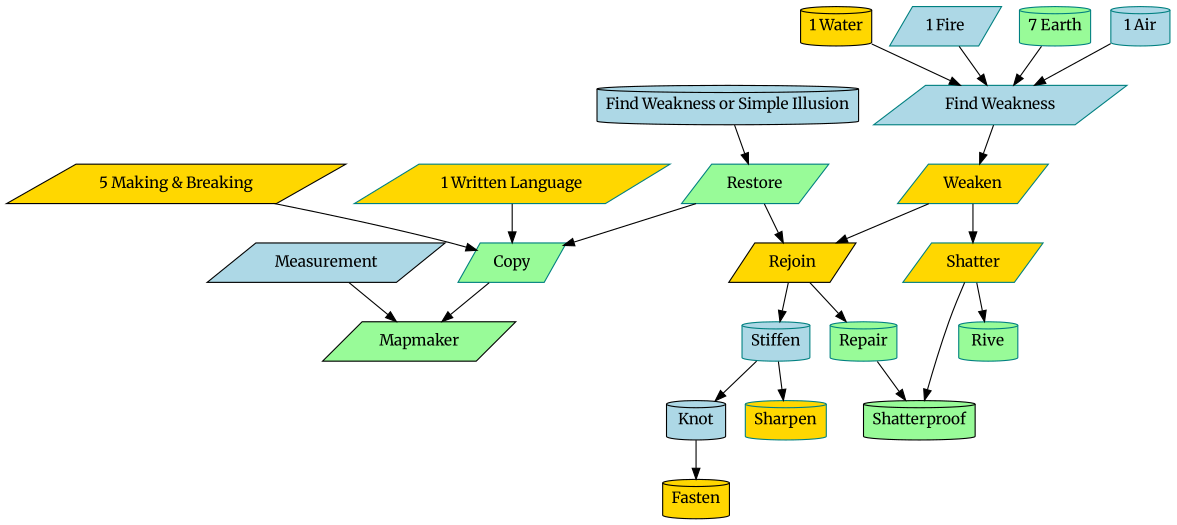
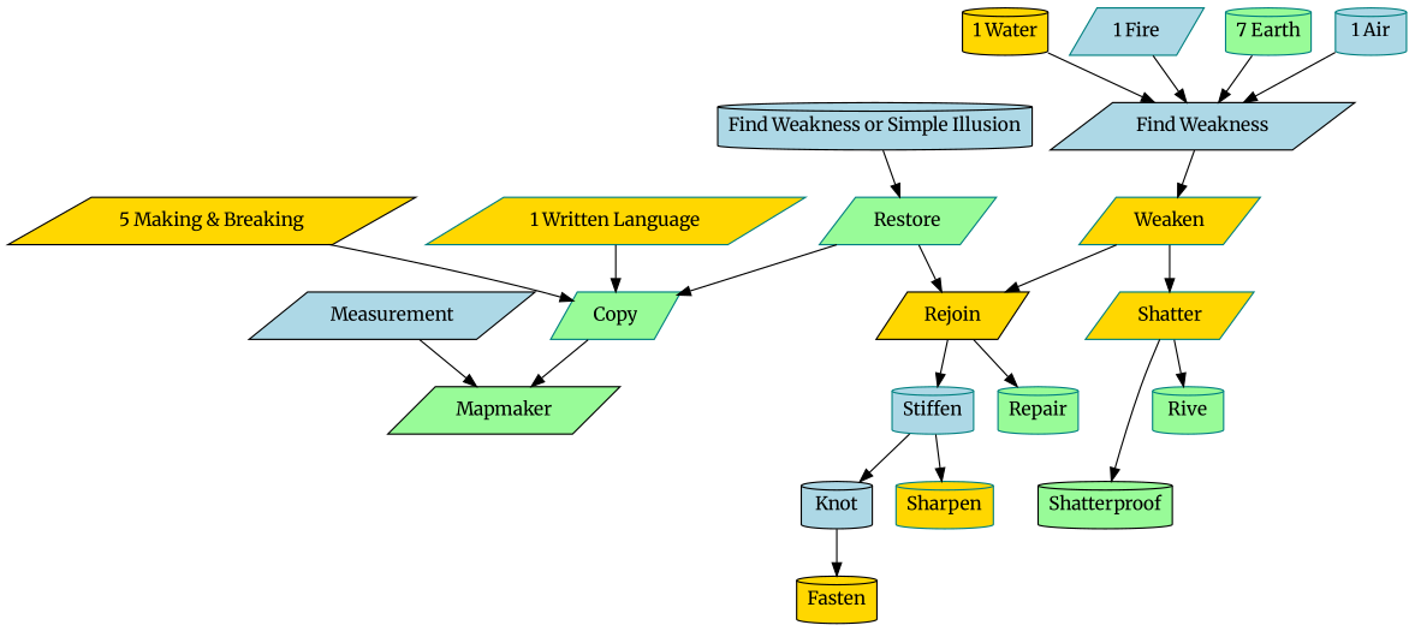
  digraph {
    fontname=Merriweather
    node [color=teal fillcolor=gold fontname=Merriweather shape=parallelogram style=filled]
    edge [fontname=Merriweather]
    Restore [fillcolor=palegreen]
    Copy [fillcolor=palegreen]
    Rejoin [color=black]
    Mapmaker [color=black fillcolor=palegreen]
    Stiffen [fillcolor=lightblue shape=cylinder]
    Repair [fillcolor=palegreen shape=cylinder]
    Knot [color=black fillcolor=lightblue shape=cylinder]
    Sharpen [shape=cylinder]
    Shatterproof [color=black fillcolor=palegreen shape=cylinder]
    "5 Making & Breaking" [color=black]
    "1 Written Language"
    Fasten [color=black shape=cylinder]
    "1 Water" [color=black shape=cylinder]
-   "Find Weakness" [fillcolor=lightblue]
+   "Find Weakness" [color=black fillcolor=lightblue]
    Weaken
    Shatter
    "1 Fire" [fillcolor=lightblue]
    n18 [fillcolor=palegreen label="7 Earth" shape=cylinder]
    "1 Air" [fillcolor=lightblue shape=cylinder]
    Measurement [color=black fillcolor=lightblue]
    Rive [fillcolor=palegreen shape=cylinder]
    "Find Weakness or Simple Illusion" [color=black fillcolor=lightblue shape=cylinder]
    Restore -> Copy
    Restore -> Rejoin
    Copy -> Mapmaker
    Rejoin -> Stiffen
    Rejoin -> Repair
    Stiffen -> Knot
    Stiffen -> Sharpen
-   Repair -> Shatterproof
    Knot -> Fasten
    "5 Making & Breaking" -> Copy
    "1 Written Language" -> Copy
    "1 Water" -> "Find Weakness"
    "Find Weakness" -> Weaken
    Weaken -> Rejoin
    Weaken -> Shatter
    Shatter -> Shatterproof
    Shatter -> Rive
    "1 Fire" -> "Find Weakness"
    n18 -> "Find Weakness"
    "1 Air" -> "Find Weakness"
    Measurement -> Mapmaker
    "Find Weakness or Simple Illusion" -> Restore
  }
